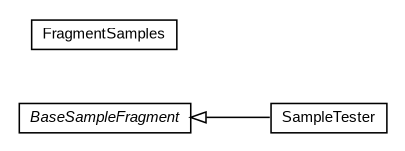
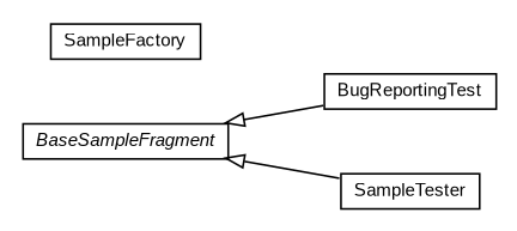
  digraph {
    nodesep=0.25
    ranksep=0.5
    rankdir=LR
    node [fontcolor=black fontname=arial fontsize=10.0 shape=plaintext]
    edge [arrowtail=empty dir=back fontname=arial fontsize=10 headport=p labelfontname=arial labelfontsize=10 tailport=p]
    n1 [label=<<table title="org.osmdroid.samplefragments.BaseSampleFragment" border="0" cellborder="1" cellspacing="0" cellpadding="2" port="p" href="./BaseSampleFragment.html"> 		<tr><td><table border="0" cellspacing="0" cellpadding="1"> <tr><td align="center" balign="center"><font face="arial italic"> BaseSampleFragment </font></td></tr> 		</table></td></tr> 		</table>>]
+   n2 [label=<<table title="org.osmdroid.samplefragments.BugReportingTest" border="0" cellborder="1" cellspacing="0" cellpadding="2" port="p" href="./BugReportingTest.html"> 		<tr><td><table border="0" cellspacing="0" cellpadding="1"> <tr><td align="center" balign="center"> BugReportingTest </td></tr> 		</table></td></tr> 		</table>>]
    n3 [label=<<table title="org.osmdroid.samplefragments.SampleTester" border="0" cellborder="1" cellspacing="0" cellpadding="2" port="p" href="./SampleTester.html"> 		<tr><td><table border="0" cellspacing="0" cellpadding="1"> <tr><td align="center" balign="center"> SampleTester </td></tr> 		</table></td></tr> 		</table>>]
-   n4 [label=<<table title="org.osmdroid.samplefragments.FragmentSamples" border="0" cellborder="1" cellspacing="0" cellpadding="2" port="p" href="./FragmentSamples.html"> 		<tr><td><table border="0" cellspacing="0" cellpadding="1"> <tr><td align="center" balign="center"> FragmentSamples </td></tr> 		</table></td></tr> 		</table>>]
+   n5 [label=<<table title="org.osmdroid.samplefragments.SampleFactory" border="0" cellborder="1" cellspacing="0" cellpadding="2" port="p" href="./SampleFactory.html"> 		<tr><td><table border="0" cellspacing="0" cellpadding="1"> <tr><td align="center" balign="center"> SampleFactory </td></tr> 		</table></td></tr> 		</table>>]
+   n1 -> n2
    n1 -> n3
  }
